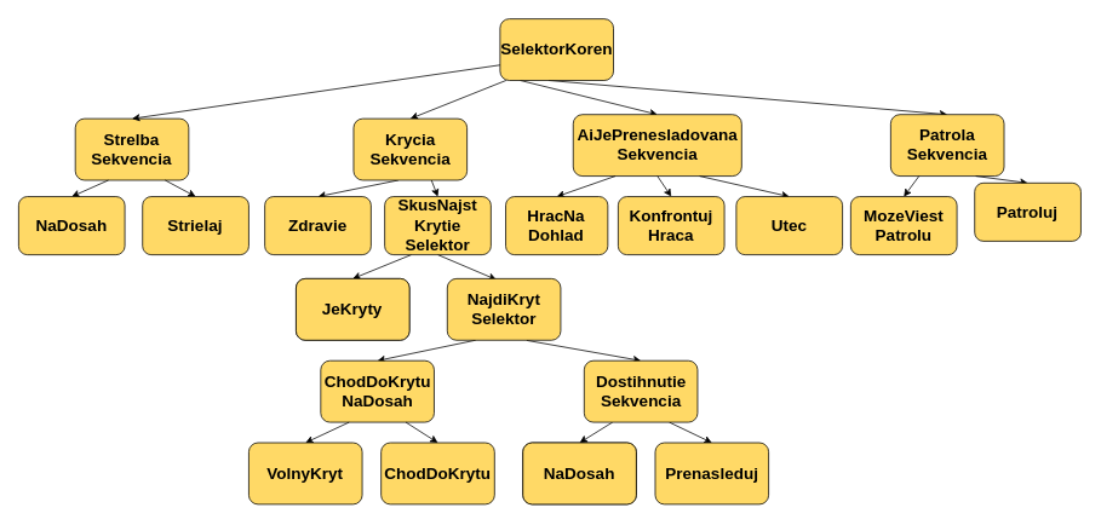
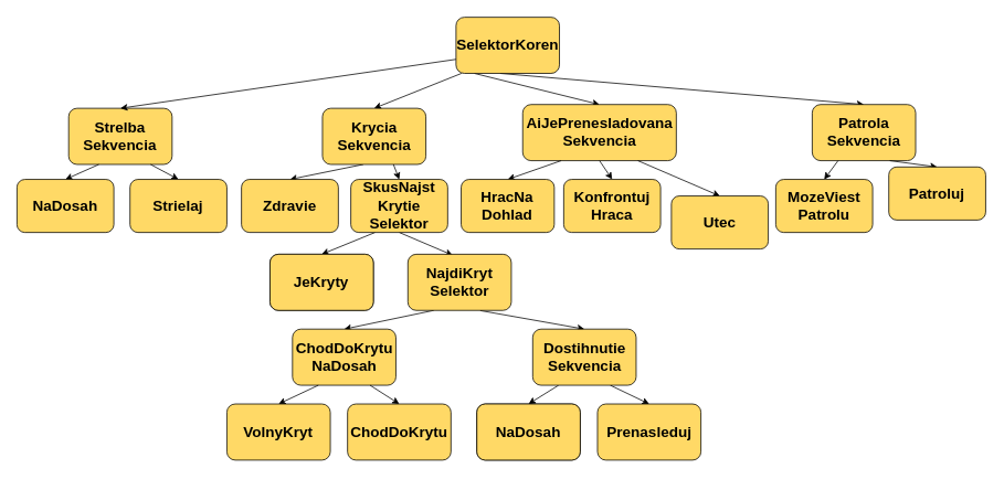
  <mxCell id="0" />
  <mxCell id="1" parent="0" />
  <mxCell id="2" value="" style="endArrow=classic;html=1;rounded=0;entryX=0.5;entryY=0;entryDx=0;entryDy=0;exitX=0.25;exitY=1;exitDx=0;exitDy=0;fontSize=18;fontStyle=1" parent="1" source="25" target="9" edge="1"><mxGeometry width="50" height="50" relative="1" as="geometry"><mxPoint x="517.908" y="378.682" as="sourcePoint" /><mxPoint x="455.48" y="430.682" as="targetPoint" /></mxGeometry></mxCell>
  <mxCell id="3" value="" style="endArrow=classic;html=1;rounded=0;exitX=0.7;exitY=1.003;exitDx=0;exitDy=0;entryX=0.5;entryY=0;entryDx=0;entryDy=0;fontSize=18;fontStyle=1;exitPerimeter=0;" parent="1" source="25" edge="1"><mxGeometry width="50" height="50" relative="1" as="geometry"><mxPoint x="580.336" y="378.682" as="sourcePoint" /><mxPoint x="705.017" y="396.769" as="targetPoint" /></mxGeometry></mxCell>
  <mxCell id="4" value="" style="endArrow=classic;html=1;rounded=0;entryX=0.5;entryY=0;entryDx=0;entryDy=0;exitX=0.25;exitY=1;exitDx=0;exitDy=0;fontSize=18;fontStyle=1" parent="1" target="23" edge="1"><mxGeometry width="50" height="50" relative="1" as="geometry"><mxPoint x="556.59" y="87.826" as="sourcePoint" /><mxPoint x="244.451" y="144.348" as="targetPoint" /></mxGeometry></mxCell>
  <mxCell id="5" value="" style="endArrow=classic;html=1;rounded=0;fontSize=18;fontStyle=1;entryX=0.5;entryY=0;entryDx=0;entryDy=0;" parent="1" target="36" edge="1"><mxGeometry width="50" height="50" relative="1" as="geometry"><mxPoint x="438.039" y="197.813" as="sourcePoint" /><mxPoint x="386.015" y="254.334" as="targetPoint" /></mxGeometry></mxCell>
  <mxCell id="6" value="" style="endArrow=classic;html=1;rounded=0;fontSize=18;fontStyle=1;entryX=0.5;entryY=0;entryDx=0;entryDy=0;" parent="1" target="37" edge="1"><mxGeometry width="50" height="50" relative="1" as="geometry"><mxPoint x="474.455" y="197.813" as="sourcePoint" /><mxPoint x="526.478" y="254.334" as="targetPoint" /></mxGeometry></mxCell>
  <mxCell id="7" value="" style="endArrow=classic;html=1;rounded=0;entryX=0.5;entryY=0;entryDx=0;entryDy=0;exitX=0.25;exitY=1;exitDx=0;exitDy=0;fontSize=18;fontStyle=1" parent="1" edge="1" target="24" source="37"><mxGeometry width="50" height="50" relative="1" as="geometry"><mxPoint x="505.669" y="283.726" as="sourcePoint" /><mxPoint x="464.05" y="306.334" as="targetPoint" /></mxGeometry></mxCell>
  <mxCell id="8" value="IsCovered" style="rounded=1;whiteSpace=wrap;html=1;fontSize=18;fontStyle=1" parent="1" vertex="1"><mxGeometry x="325.422" y="306.334" width="124.855" height="67.826" as="geometry" /></mxCell>
  <mxCell id="9" value="ChodDoKrytu&lt;br style=&quot;font-size: 18px;&quot;&gt;NaDosah" style="rounded=1;whiteSpace=wrap;html=1;fontSize=18;fontStyle=1;fillColor=#FFD966;" parent="1" vertex="1"><mxGeometry x="352.586" y="396.769" width="124.855" height="67.826" as="geometry" /></mxCell>
  <mxCell id="10" value="" style="endArrow=classic;html=1;rounded=0;exitX=0.5;exitY=1;exitDx=0;exitDy=0;entryX=0.433;entryY=0.017;entryDx=0;entryDy=0;fontSize=18;fontStyle=1;entryPerimeter=0;" parent="1" source="37" target="25" edge="1"><mxGeometry width="50" height="50" relative="1" as="geometry"><mxPoint x="599.306" y="283.726" as="sourcePoint" /><mxPoint x="656.532" y="310.856" as="targetPoint" /></mxGeometry></mxCell>
  <mxCell id="11" value="" style="endArrow=classic;html=1;rounded=0;entryX=0.5;entryY=0;entryDx=0;entryDy=0;exitX=0.25;exitY=1;exitDx=0;exitDy=0;fontSize=18;fontStyle=1" parent="1" source="9" target="12" edge="1"><mxGeometry width="50" height="50" relative="1" as="geometry"><mxPoint x="393.052" y="464.595" as="sourcePoint" /><mxPoint x="335.827" y="521.117" as="targetPoint" /></mxGeometry></mxCell>
  <mxCell id="12" value="VolnyKryt" style="rounded=1;whiteSpace=wrap;html=1;fontSize=18;fontStyle=1;fillColor=#FFD966;" parent="1" vertex="1"><mxGeometry x="273.399" y="487.204" width="124.855" height="67.826" as="geometry" /></mxCell>
  <mxCell id="13" value="ChodDoKrytu" style="rounded=1;whiteSpace=wrap;html=1;fontSize=18;fontStyle=1;fillColor=#FFD966;" parent="1" vertex="1"><mxGeometry x="419.064" y="487.204" width="124.855" height="67.826" as="geometry" /></mxCell>
  <mxCell id="14" value="" style="endArrow=classic;html=1;rounded=0;entryX=0.5;entryY=0;entryDx=0;entryDy=0;exitX=0.75;exitY=1;exitDx=0;exitDy=0;fontSize=18;fontStyle=1" parent="1" source="9" target="13" edge="1"><mxGeometry width="50" height="50" relative="1" as="geometry"><mxPoint x="429.469" y="464.595" as="sourcePoint" /><mxPoint x="372.243" y="521.117" as="targetPoint" /></mxGeometry></mxCell>
  <mxCell id="15" value="" style="endArrow=classic;html=1;rounded=0;exitX=0.5;exitY=1;exitDx=0;exitDy=0;entryX=0.5;entryY=0;entryDx=0;entryDy=0;fontSize=18;fontStyle=1" parent="1" target="26" edge="1"><mxGeometry width="50" height="50" relative="1" as="geometry"><mxPoint x="572.197" y="87.826" as="sourcePoint" /><mxPoint x="582.601" y="144.348" as="targetPoint" /></mxGeometry></mxCell>
  <mxCell id="16" value="" style="endArrow=classic;html=1;rounded=0;exitX=0.75;exitY=1;exitDx=0;exitDy=0;entryX=0.5;entryY=0;entryDx=0;entryDy=0;fontSize=18;fontStyle=1" parent="1" target="17" edge="1"><mxGeometry width="50" height="50" relative="1" as="geometry"><mxPoint x="603.41" y="87.826" as="sourcePoint" /><mxPoint x="754.277" y="144.348" as="targetPoint" /></mxGeometry></mxCell>
  <mxCell id="17" value="Patrola&lt;br&gt;Sekvencia" style="rounded=1;whiteSpace=wrap;html=1;fontSize=18;fontStyle=1;fillColor=#FFD966;" parent="1" vertex="1"><mxGeometry x="979.998" y="125.447" width="124.855" height="67.826" as="geometry" /></mxCell>
  <mxCell id="18" value="" style="endArrow=classic;html=1;rounded=0;exitX=0.25;exitY=1;exitDx=0;exitDy=0;entryX=0.5;entryY=0;entryDx=0;entryDy=0;fontSize=18;fontStyle=1" parent="1" target="19" edge="1"><mxGeometry width="50" height="50" relative="1" as="geometry"><mxPoint x="673.803" y="464.595" as="sourcePoint" /><mxPoint x="653.168" y="525.639" as="targetPoint" /></mxGeometry></mxCell>
  <mxCell id="19" value="NaDosah" style="rounded=1;whiteSpace=wrap;html=1;fontSize=18;fontStyle=1;fillColor=#FFD966;" parent="1" vertex="1"><mxGeometry x="575.133" y="487.204" width="124.855" height="67.826" as="geometry" /></mxCell>
  <mxCell id="20" value="" style="endArrow=classic;html=1;rounded=0;exitX=0.75;exitY=1;exitDx=0;exitDy=0;entryX=0.5;entryY=0;entryDx=0;entryDy=0;fontSize=18;fontStyle=1" parent="1" target="21" edge="1"><mxGeometry width="50" height="50" relative="1" as="geometry"><mxPoint x="736.23" y="464.595" as="sourcePoint" /><mxPoint x="798.833" y="525.639" as="targetPoint" /></mxGeometry></mxCell>
  <mxCell id="21" value="Prenasleduj" style="rounded=1;whiteSpace=wrap;html=1;fontSize=18;fontStyle=1;fillColor=#FFD966;" parent="1" vertex="1"><mxGeometry x="720.798" y="487.204" width="124.855" height="67.826" as="geometry" /></mxCell>
  <mxCell id="22" value="SelektorKoren" style="rounded=1;whiteSpace=wrap;html=1;fontSize=18;fontStyle=1;fillColor=#FFD966;" parent="1" vertex="1"><mxGeometry x="549.999" y="20" width="124.855" height="67.826" as="geometry" /></mxCell>
  <mxCell id="23" value="Krycia&lt;br style=&quot;font-size: 18px;&quot;&gt;Sekvencia" style="rounded=1;whiteSpace=wrap;html=1;fontSize=18;fontStyle=1;fillColor=#FFD966;" parent="1" vertex="1"><mxGeometry x="388.788" y="129.997" width="124.855" height="67.826" as="geometry" /></mxCell>
  <mxCell id="24" value="JeKryty" style="rounded=1;whiteSpace=wrap;html=1;fontSize=18;fontStyle=1;fillColor=#FFD966;" parent="1" vertex="1"><mxGeometry x="325.422" y="306.334" width="124.855" height="67.826" as="geometry" /></mxCell>
  <mxCell id="25" value="NajdiKryt&lt;br style=&quot;font-size: 18px;&quot;&gt;Selektor" style="rounded=1;whiteSpace=wrap;html=1;fontSize=18;fontStyle=1;fillColor=#FFD966;" parent="1" vertex="1"><mxGeometry x="491.896" y="306.334" width="124.855" height="67.826" as="geometry" /></mxCell>
  <mxCell id="26" value="AiJePrenesladovana&lt;br style=&quot;font-size: 18px;&quot;&gt;Sekvencia" style="rounded=1;whiteSpace=wrap;html=1;fontSize=18;fontStyle=1;fillColor=#FFD966;" parent="1" vertex="1"><mxGeometry x="630.52" y="125.45" width="185.43" height="67.83" as="geometry" /></mxCell>
  <mxCell id="27" value="" style="endArrow=classic;html=1;rounded=0;exitX=0.25;exitY=1;exitDx=0;exitDy=0;entryX=0.5;entryY=0;entryDx=0;entryDy=0;fontSize=18;fontStyle=1" parent="1" source="26" target="38" edge="1"><mxGeometry width="50" height="50" relative="1" as="geometry"><mxPoint x="770.459" y="197.813" as="sourcePoint" /><mxPoint x="718.436" y="254.334" as="targetPoint" /></mxGeometry></mxCell>
  <mxCell id="28" value="" style="endArrow=classic;html=1;rounded=0;exitX=0.5;exitY=1;exitDx=0;exitDy=0;entryX=0.5;entryY=0;entryDx=0;entryDy=0;fontSize=18;fontStyle=1" parent="1" source="26" target="39" edge="1"><mxGeometry width="50" height="50" relative="1" as="geometry"><mxPoint x="895.314" y="197.813" as="sourcePoint" /><mxPoint x="864.1" y="254.334" as="targetPoint" /></mxGeometry></mxCell>
  <mxCell id="29" value="NaDosah" style="rounded=1;whiteSpace=wrap;html=1;fontSize=18;fontStyle=1;fillColor=#FFD966;" parent="1" vertex="1"><mxGeometry x="575.133" y="487.204" width="124.855" height="67.826" as="geometry" /></mxCell>
  <mxCell id="30" value="Dostihnutie&lt;br style=&quot;font-size: 18px;&quot;&gt;Sekvencia" style="rounded=1;whiteSpace=wrap;html=1;fontSize=18;fontStyle=1;fillColor=#FFD966;" parent="1" vertex="1"><mxGeometry x="642.586" y="396.765" width="124.855" height="67.826" as="geometry" /></mxCell>
  <mxCell id="31" value="Strelba&lt;br style=&quot;font-size: 18px;&quot;&gt;Sekvencia" style="rounded=1;whiteSpace=wrap;html=1;fontSize=18;fontStyle=1;fillColor=#FFD966;" parent="1" vertex="1"><mxGeometry x="82.428" y="129.997" width="124.855" height="67.826" as="geometry" /></mxCell>
  <mxCell id="32" value="" style="endArrow=classic;html=1;rounded=0;exitX=0.25;exitY=1;exitDx=0;exitDy=0;fontSize=18;fontStyle=1;entryX=0.5;entryY=0;entryDx=0;entryDy=0;" parent="1" target="40" edge="1"><mxGeometry width="50" height="50" relative="1" as="geometry"><mxPoint x="118.844" y="197.823" as="sourcePoint" /><mxPoint x="82.428" y="254.344" as="targetPoint" /></mxGeometry></mxCell>
  <mxCell id="33" value="" style="endArrow=classic;html=1;rounded=0;exitX=0.75;exitY=1;exitDx=0;exitDy=0;fontSize=18;fontStyle=1;entryX=0.5;entryY=0;entryDx=0;entryDy=0;" parent="1" target="41" edge="1"><mxGeometry width="50" height="50" relative="1" as="geometry"><mxPoint x="181.271" y="197.823" as="sourcePoint" /><mxPoint x="228.092" y="254.344" as="targetPoint" /></mxGeometry></mxCell>
  <mxCell id="34" value="" style="endArrow=classic;html=1;rounded=0;exitX=0.75;exitY=1;exitDx=0;exitDy=0;entryX=0.5;entryY=0;entryDx=0;entryDy=0;fontSize=18;fontStyle=1" parent="1" source="26" target="42" edge="1"><mxGeometry width="50" height="50" relative="1" as="geometry"><mxPoint x="985.772" y="193.29" as="sourcePoint" /><mxPoint x="1013.17" y="254.334" as="targetPoint" /></mxGeometry></mxCell>
  <mxCell id="35" value="" style="endArrow=classic;html=1;rounded=0;entryX=0.5;entryY=0;entryDx=0;entryDy=0;exitX=0;exitY=0.75;exitDx=0;exitDy=0;fontSize=18;fontStyle=1" parent="1" source="22" target="31" edge="1"><mxGeometry width="50" height="50" relative="1" as="geometry"><mxPoint x="531.213" y="87.826" as="sourcePoint" /><mxPoint x="461.215" y="139.997" as="targetPoint" /></mxGeometry></mxCell>
  <mxCell id="36" value="Zdravie" style="rounded=1;whiteSpace=wrap;html=1;fontSize=18;fontStyle=1;fillColor=#FFD966;" parent="1" vertex="1"><mxGeometry x="291.02" y="215.9" width="116.955" height="64.091" as="geometry" /></mxCell>
  <mxCell id="37" value="SkusNajst&lt;br style=&quot;font-size: 18px;&quot;&gt;Krytie&lt;br style=&quot;font-size: 18px;&quot;&gt;Selektor" style="rounded=1;whiteSpace=wrap;html=1;fontSize=18;fontStyle=1;fillColor=#FFD966;" parent="1" vertex="1"><mxGeometry x="423.018" y="215.9" width="116.955" height="64.091" as="geometry" /></mxCell>
  <mxCell id="38" value="HracNa&lt;br&gt;Dohlad" style="rounded=1;whiteSpace=wrap;html=1;fontSize=18;fontStyle=1;fillColor=#FFD966;" parent="1" vertex="1"><mxGeometry x="556.223" y="215.91" width="112.407" height="64.094" as="geometry" /></mxCell>
  <mxCell id="39" value="Konfrontuj&lt;br style=&quot;font-size: 18px;&quot;&gt;Hraca" style="rounded=1;whiteSpace=wrap;html=1;fontSize=18;fontStyle=1;fillColor=#FFD966;" parent="1" vertex="1"><mxGeometry x="680.002" y="215.9" width="116.955" height="64.091" as="geometry" /></mxCell>
  <mxCell id="40" value="NaDosah" style="rounded=1;whiteSpace=wrap;html=1;fontSize=18;fontStyle=1;fillColor=#FFD966;" parent="1" vertex="1"><mxGeometry y="215.909" width="116.955" height="64.091" as="geometry" x="20" /></mxCell>
  <mxCell id="41" value="Strielaj" style="rounded=1;whiteSpace=wrap;html=1;fontSize=18;fontStyle=1;fillColor=#FFD966;" parent="1" vertex="1"><mxGeometry x="156.447" y="215.909" width="116.955" height="64.091" as="geometry" /></mxCell>
- <mxCell id="42" value="Utec" style="rounded=1;whiteSpace=wrap;html=1;fontSize=18;fontStyle=1;fillColor=#FFD966;" parent="1" vertex="1"><mxGeometry x="809.995" y="215.9" width="116.955" height="64.091" as="geometry" /></mxCell>
+ <mxCell id="42" value="Utec" style="rounded=1;whiteSpace=wrap;html=1;fontSize=18;fontStyle=1;fillColor=#FFD966;" parent="1" vertex="1"><mxGeometry x="809.995" y="235.9" width="116.955" height="64.091" as="geometry" /></mxCell>
  <mxCell id="43" value="" style="endArrow=classic;html=1;rounded=0;exitX=0.25;exitY=1;exitDx=0;exitDy=0;fontSize=18;fontStyle=1;entryX=0.5;entryY=0;entryDx=0;entryDy=0;" edge="1" parent="1" target="45" source="17"><mxGeometry width="50" height="50" relative="1" as="geometry"><mxPoint x="1034.844" y="197.823" as="sourcePoint" /><mxPoint x="998.428" y="254.344" as="targetPoint" /></mxGeometry></mxCell>
  <mxCell id="44" value="" style="endArrow=classic;html=1;rounded=0;exitX=0.75;exitY=1;exitDx=0;exitDy=0;fontSize=18;fontStyle=1;entryX=0.5;entryY=0;entryDx=0;entryDy=0;" edge="1" parent="1" target="46" source="17"><mxGeometry width="50" height="50" relative="1" as="geometry"><mxPoint x="1097.271" y="197.823" as="sourcePoint" /><mxPoint x="1144.092" y="254.344" as="targetPoint" /></mxGeometry></mxCell>
  <mxCell id="45" value="MozeViest&lt;br&gt;Patrolu" style="rounded=1;whiteSpace=wrap;html=1;fontSize=18;fontStyle=1;fillColor=#FFD966;" vertex="1" parent="1"><mxGeometry x="936" y="215.909" width="116.955" height="64.091" as="geometry" /></mxCell>
  <mxCell id="46" value="Patroluj" style="rounded=1;whiteSpace=wrap;html=1;fontSize=18;fontStyle=1;fillColor=#FFD966;" vertex="1" parent="1"><mxGeometry x="1072.447" y="200.909" width="116.955" height="64.091" as="geometry" /></mxCell>
